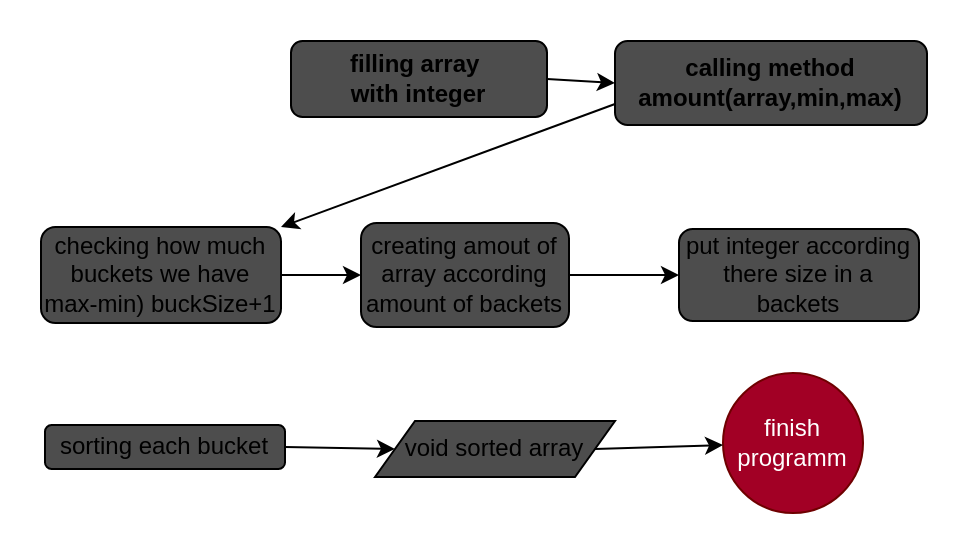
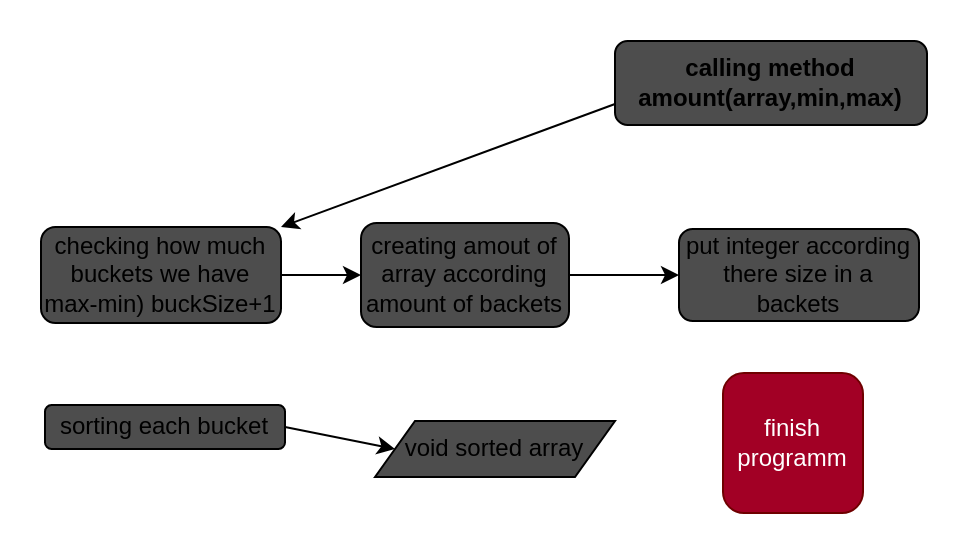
  <mxCell id="0" />
  <mxCell id="1" parent="0" />
- <mxCell id="2" value="finish programm" style="ellipse;whiteSpace=wrap;html=1;aspect=fixed;fillColor=#a20025;fontColor=#ffffff;strokeColor=#6F0000;" vertex="1" parent="1"><mxGeometry x="361" y="186" width="70" height="70" as="geometry" /></mxCell>
- <mxCell id="3" value="&lt;b&gt;&amp;nbsp; &amp;nbsp; &amp;nbsp; &amp;nbsp; filling array&amp;nbsp; &amp;nbsp; &amp;nbsp; &amp;nbsp; &amp;nbsp; with integer&lt;/b&gt;" style="rounded=1;whiteSpace=wrap;html=1;fillColor=#4D4D4D;" vertex="1" parent="1"><mxGeometry x="145" y="20" width="128" height="38" as="geometry" /></mxCell>
+ <mxCell id="2" value="finish programm" style="whiteSpace=wrap;html=1;aspect=fixed;fillColor=#a20025;fontColor=#ffffff;strokeColor=#6F0000;rounded=1;" vertex="1" parent="1"><mxGeometry x="361" y="186" width="70" height="70" as="geometry" /></mxCell>
  <mxCell id="4" value="&lt;b&gt;calling method amount(array,min,max)&lt;/b&gt;" style="rounded=1;whiteSpace=wrap;html=1;fillColor=#4D4D4D;" vertex="1" parent="1"><mxGeometry x="307" y="20" width="156" height="42" as="geometry" /></mxCell>
- <mxCell id="5" value="" style="endArrow=classic;html=1;rounded=0;exitX=1;exitY=0.5;exitDx=0;exitDy=0;entryX=0;entryY=0.5;entryDx=0;entryDy=0;" edge="1" parent="1" source="3" target="4"><mxGeometry width="50" height="50" relative="1" as="geometry"><mxPoint x="264" y="267" as="sourcePoint" /><mxPoint x="314" y="217" as="targetPoint" /></mxGeometry></mxCell>
  <mxCell id="6" value="checking how much buckets we have max-min) buckSize+1" style="rounded=1;whiteSpace=wrap;html=1;fillColor=#4D4D4D;" vertex="1" parent="1"><mxGeometry x="20" y="113" width="120" height="48" as="geometry" /></mxCell>
  <mxCell id="7" value="" style="endArrow=classic;html=1;rounded=0;entryX=1;entryY=0;entryDx=0;entryDy=0;exitX=0;exitY=0.75;exitDx=0;exitDy=0;" edge="1" parent="1" source="4" target="6"><mxGeometry width="50" height="50" relative="1" as="geometry"><mxPoint x="264" y="253" as="sourcePoint" /><mxPoint x="314" y="203" as="targetPoint" /></mxGeometry></mxCell>
  <mxCell id="8" style="edgeStyle=orthogonalEdgeStyle;rounded=0;orthogonalLoop=1;jettySize=auto;html=1;exitX=1;exitY=0.5;exitDx=0;exitDy=0;entryX=0;entryY=0.5;entryDx=0;entryDy=0;" edge="1" parent="1" source="9" target="11"><mxGeometry relative="1" as="geometry" /></mxCell>
  <mxCell id="9" value="creating amout of array according amount of backets" style="rounded=1;whiteSpace=wrap;html=1;fillColor=#4D4D4D;" vertex="1" parent="1"><mxGeometry x="180" y="111" width="104" height="52" as="geometry" /></mxCell>
  <mxCell id="10" value="" style="endArrow=classic;html=1;rounded=0;exitX=1;exitY=0.5;exitDx=0;exitDy=0;entryX=0;entryY=0.5;entryDx=0;entryDy=0;" edge="1" parent="1" source="6" target="9"><mxGeometry width="50" height="50" relative="1" as="geometry"><mxPoint x="264" y="238" as="sourcePoint" /><mxPoint x="314" y="188" as="targetPoint" /></mxGeometry></mxCell>
  <mxCell id="11" value="put integer according there size in a backets" style="rounded=1;whiteSpace=wrap;html=1;fillColor=#4D4D4D;" vertex="1" parent="1"><mxGeometry x="339" y="114" width="120" height="46" as="geometry" /></mxCell>
- <mxCell id="12" value="sorting each bucket" style="rounded=1;whiteSpace=wrap;html=1;fillColor=#4D4D4D;" vertex="1" parent="1"><mxGeometry x="22" y="212" width="120" height="22" as="geometry" /></mxCell>
+ <mxCell id="12" value="sorting each bucket" style="rounded=1;whiteSpace=wrap;html=1;fillColor=#4D4D4D;" vertex="1" parent="1"><mxGeometry x="22" y="202" width="120" height="22" as="geometry" /></mxCell>
  <mxCell id="13" value="void sorted array" style="shape=parallelogram;perimeter=parallelogramPerimeter;whiteSpace=wrap;html=1;fixedSize=1;fillColor=#4D4D4D;" vertex="1" parent="1"><mxGeometry x="187" y="210" width="120" height="28" as="geometry" /></mxCell>
  <mxCell id="14" value="" style="endArrow=classic;html=1;rounded=0;exitX=1;exitY=0.5;exitDx=0;exitDy=0;entryX=0;entryY=0.5;entryDx=0;entryDy=0;" edge="1" parent="1" source="12" target="13"><mxGeometry width="50" height="50" relative="1" as="geometry"><mxPoint x="117" y="321" as="sourcePoint" /><mxPoint x="167" y="271" as="targetPoint" /></mxGeometry></mxCell>
- <mxCell id="15" value="" style="endArrow=classic;html=1;rounded=0;exitX=1;exitY=0.5;exitDx=0;exitDy=0;" edge="1" parent="1" source="13" target="2"><mxGeometry width="50" height="50" relative="1" as="geometry"><mxPoint x="252" y="224" as="sourcePoint" /><mxPoint x="302" y="174" as="targetPoint" /></mxGeometry></mxCell>
